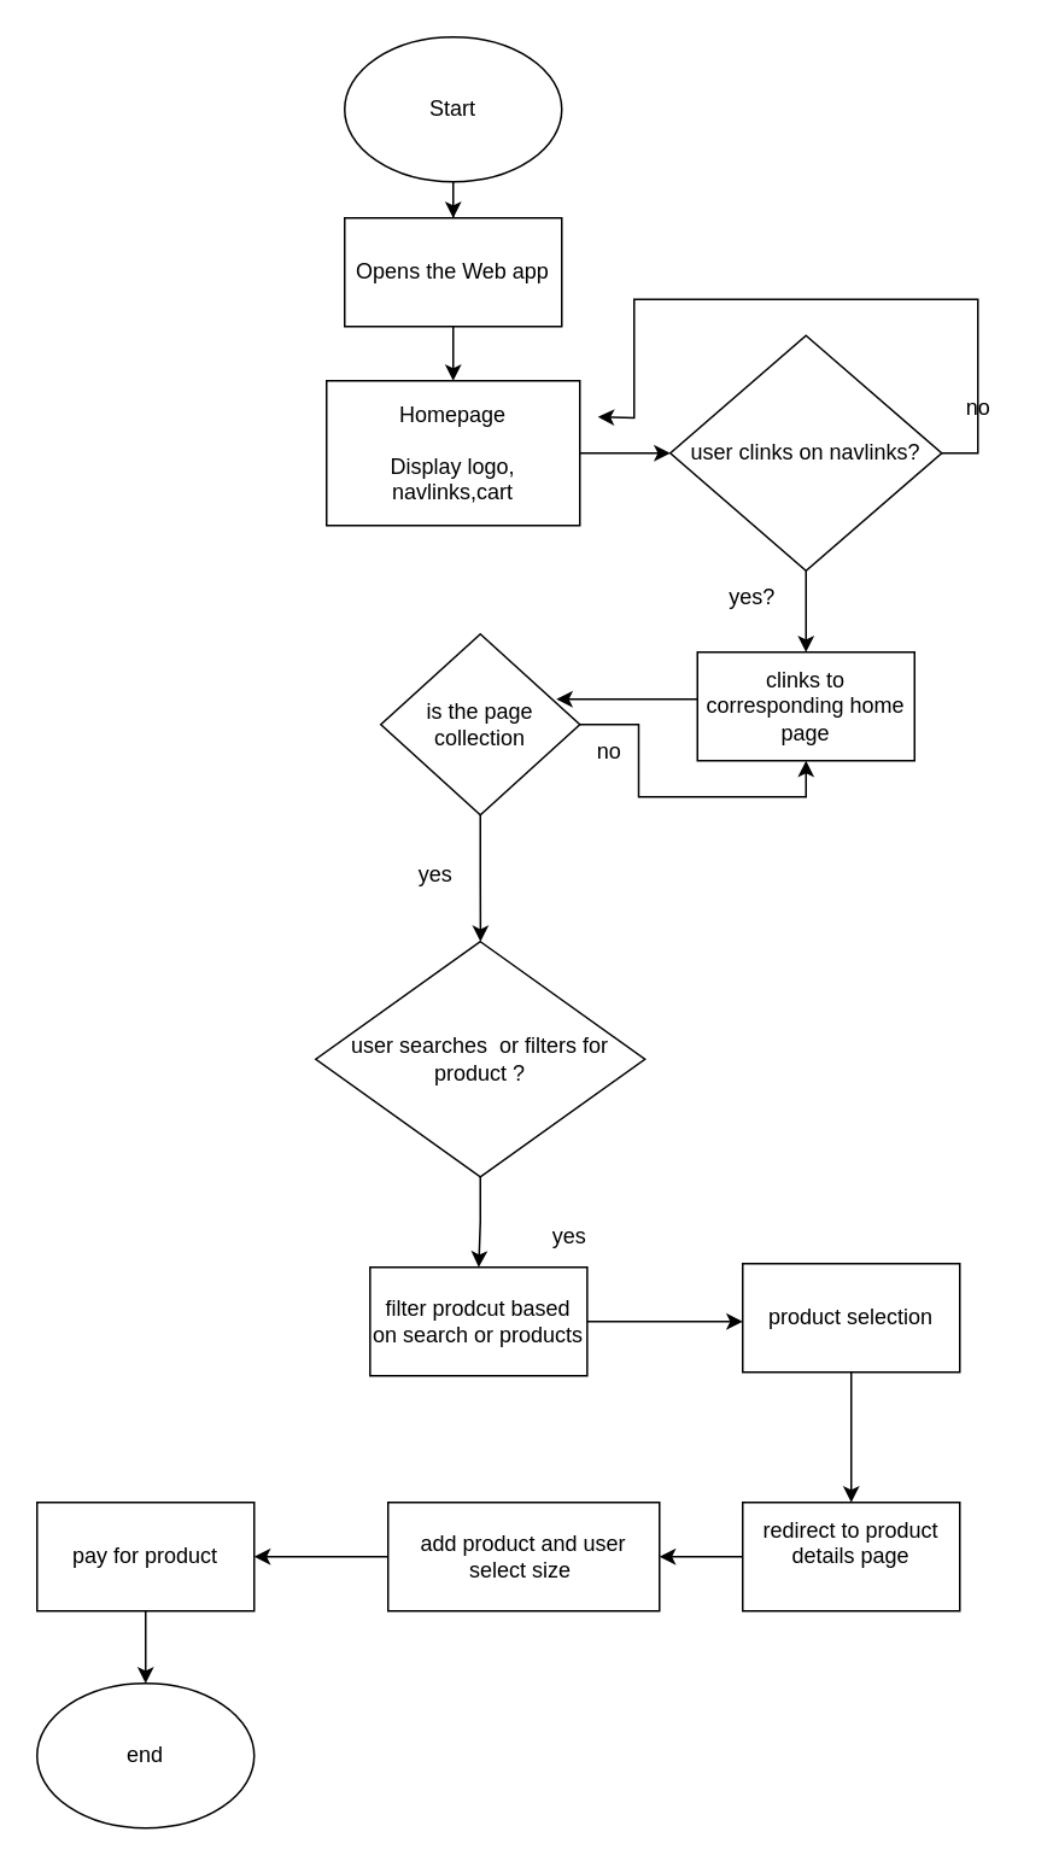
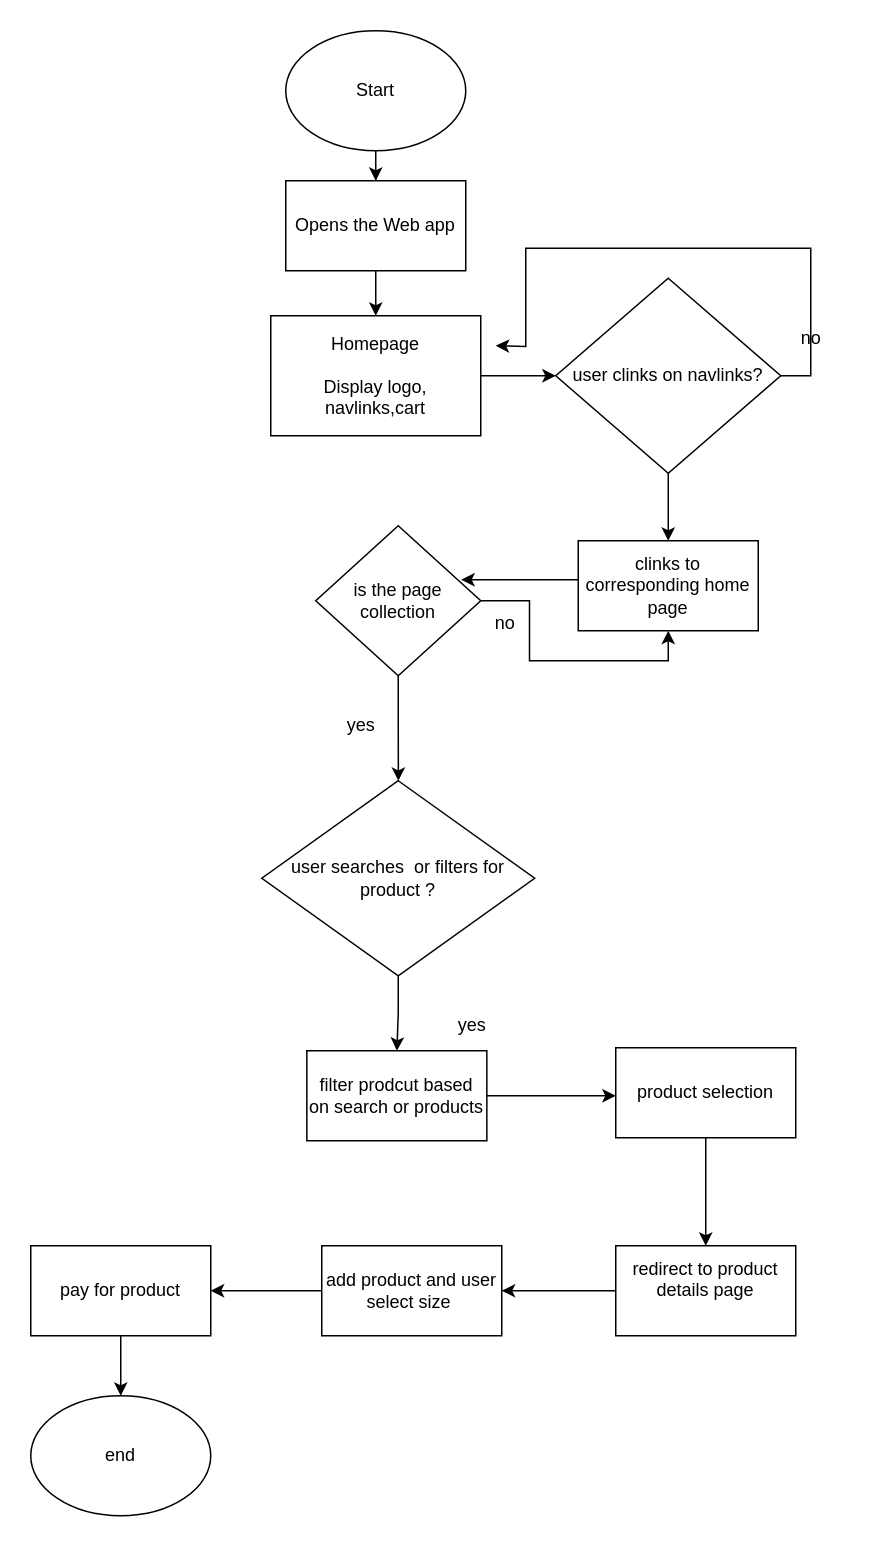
  <mxCell id="0" />
  <mxCell id="1" parent="0" />
  <mxCell id="2" style="edgeStyle=orthogonalEdgeStyle;rounded=0;orthogonalLoop=1;jettySize=auto;html=1;exitX=0.5;exitY=1;exitDx=0;exitDy=0;" edge="1" parent="1" source="3" target="5"><mxGeometry relative="1" as="geometry"><mxPoint x="250" y="150" as="targetPoint" /></mxGeometry></mxCell>
  <mxCell id="3" value="Start" style="ellipse;whiteSpace=wrap;html=1;" vertex="1" parent="1"><mxGeometry x="190" y="20" width="120" height="80" as="geometry" /></mxCell>
  <mxCell id="4" style="edgeStyle=orthogonalEdgeStyle;rounded=0;orthogonalLoop=1;jettySize=auto;html=1;" edge="1" parent="1" source="5" target="7"><mxGeometry relative="1" as="geometry"><mxPoint x="250" y="240" as="targetPoint" /></mxGeometry></mxCell>
  <mxCell id="5" value="Opens the Web app" style="rounded=0;whiteSpace=wrap;html=1;" vertex="1" parent="1"><mxGeometry x="190" y="120" width="120" height="60" as="geometry" /></mxCell>
  <mxCell id="6" style="edgeStyle=orthogonalEdgeStyle;rounded=0;orthogonalLoop=1;jettySize=auto;html=1;" edge="1" parent="1" source="7" target="10"><mxGeometry relative="1" as="geometry"><mxPoint x="410" y="240" as="targetPoint" /></mxGeometry></mxCell>
  <mxCell id="7" value="Homepage&lt;div&gt;&lt;br&gt;&lt;/div&gt;&lt;div&gt;Display logo, navlinks,cart&lt;/div&gt;" style="rounded=0;whiteSpace=wrap;html=1;" vertex="1" parent="1"><mxGeometry x="180" y="210" width="140" height="80" as="geometry" /></mxCell>
  <mxCell id="8" style="edgeStyle=orthogonalEdgeStyle;rounded=0;orthogonalLoop=1;jettySize=auto;html=1;exitX=1;exitY=0.5;exitDx=0;exitDy=0;" edge="1" parent="1" source="10"><mxGeometry relative="1" as="geometry"><mxPoint x="330" y="230" as="targetPoint" /></mxGeometry></mxCell>
  <mxCell id="9" style="edgeStyle=orthogonalEdgeStyle;rounded=0;orthogonalLoop=1;jettySize=auto;html=1;exitX=0.5;exitY=1;exitDx=0;exitDy=0;" edge="1" parent="1" source="10"><mxGeometry relative="1" as="geometry"><mxPoint x="445" y="360" as="targetPoint" /></mxGeometry></mxCell>
  <mxCell id="10" value="user clinks on navlinks?" style="rhombus;whiteSpace=wrap;html=1;" vertex="1" parent="1"><mxGeometry x="370" y="185" width="150" height="130" as="geometry" /></mxCell>
- <mxCell id="11" value="yes?" style="text;html=1;align=center;verticalAlign=middle;resizable=0;points=[];autosize=1;strokeColor=none;fillColor=none;" vertex="1" parent="1"><mxGeometry x="390" y="315" width="50" height="30" as="geometry" /></mxCell>
  <mxCell id="12" value="no" style="text;html=1;align=center;verticalAlign=middle;resizable=0;points=[];autosize=1;strokeColor=none;fillColor=none;" vertex="1" parent="1"><mxGeometry x="520" y="210" width="40" height="30" as="geometry" /></mxCell>
  <mxCell id="13" style="edgeStyle=orthogonalEdgeStyle;rounded=0;orthogonalLoop=1;jettySize=auto;html=1;entryX=0.882;entryY=0.36;entryDx=0;entryDy=0;entryPerimeter=0;" edge="1" parent="1" source="14" target="17"><mxGeometry relative="1" as="geometry"><mxPoint x="330" y="390" as="targetPoint" /><Array as="points"><mxPoint x="380" y="386" /><mxPoint x="380" y="386" /></Array></mxGeometry></mxCell>
  <mxCell id="14" value="clinks to corresponding home page" style="rounded=0;whiteSpace=wrap;html=1;" vertex="1" parent="1"><mxGeometry x="385" y="360" width="120" height="60" as="geometry" /></mxCell>
  <mxCell id="15" style="edgeStyle=orthogonalEdgeStyle;rounded=0;orthogonalLoop=1;jettySize=auto;html=1;entryX=0.5;entryY=1;entryDx=0;entryDy=0;" edge="1" parent="1" source="17" target="14"><mxGeometry relative="1" as="geometry"><mxPoint x="110" y="400" as="targetPoint" /></mxGeometry></mxCell>
  <mxCell id="16" style="edgeStyle=orthogonalEdgeStyle;rounded=0;orthogonalLoop=1;jettySize=auto;html=1;exitX=0.5;exitY=1;exitDx=0;exitDy=0;" edge="1" parent="1" source="17" target="21"><mxGeometry relative="1" as="geometry"><mxPoint x="265" y="500" as="targetPoint" /></mxGeometry></mxCell>
  <mxCell id="17" value="is the page collection" style="rhombus;whiteSpace=wrap;html=1;" vertex="1" parent="1"><mxGeometry x="210" y="350" width="110" height="100" as="geometry" /></mxCell>
  <mxCell id="18" value="no" style="text;html=1;align=center;verticalAlign=middle;resizable=0;points=[];autosize=1;strokeColor=none;fillColor=none;" vertex="1" parent="1"><mxGeometry x="315.94" y="400" width="40" height="30" as="geometry" /></mxCell>
  <mxCell id="19" value="yes" style="text;html=1;align=center;verticalAlign=middle;resizable=0;points=[];autosize=1;strokeColor=none;fillColor=none;" vertex="1" parent="1"><mxGeometry x="220" y="468" width="40" height="30" as="geometry" /></mxCell>
  <mxCell id="20" style="edgeStyle=orthogonalEdgeStyle;rounded=0;orthogonalLoop=1;jettySize=auto;html=1;exitX=0.5;exitY=1;exitDx=0;exitDy=0;" edge="1" parent="1" source="21" target="24"><mxGeometry relative="1" as="geometry"><mxPoint x="289.06" y="710" as="targetPoint" /></mxGeometry></mxCell>
  <mxCell id="21" value="user searches&amp;nbsp; or filters for product ?" style="rhombus;whiteSpace=wrap;html=1;" vertex="1" parent="1"><mxGeometry x="174.06" y="520" width="181.88" height="130" as="geometry" /></mxCell>
  <mxCell id="22" value="yes" style="text;html=1;align=center;verticalAlign=middle;resizable=0;points=[];autosize=1;strokeColor=none;fillColor=none;" vertex="1" parent="1"><mxGeometry x="294.06" y="668" width="40" height="30" as="geometry" /></mxCell>
  <mxCell id="23" style="edgeStyle=orthogonalEdgeStyle;rounded=0;orthogonalLoop=1;jettySize=auto;html=1;" edge="1" parent="1" source="24"><mxGeometry relative="1" as="geometry"><mxPoint x="410" y="730" as="targetPoint" /></mxGeometry></mxCell>
  <mxCell id="24" value="filter prodcut based on search or products" style="rounded=0;whiteSpace=wrap;html=1;" vertex="1" parent="1"><mxGeometry x="204.06" y="700" width="120" height="60" as="geometry" /></mxCell>
  <mxCell id="25" style="edgeStyle=orthogonalEdgeStyle;rounded=0;orthogonalLoop=1;jettySize=auto;html=1;" edge="1" parent="1" source="26" target="28"><mxGeometry relative="1" as="geometry"><mxPoint x="470" y="860" as="targetPoint" /></mxGeometry></mxCell>
  <mxCell id="26" value="product selection" style="rounded=0;whiteSpace=wrap;html=1;" vertex="1" parent="1"><mxGeometry x="410" y="698" width="120" height="60" as="geometry" /></mxCell>
  <mxCell id="27" style="edgeStyle=orthogonalEdgeStyle;rounded=0;orthogonalLoop=1;jettySize=auto;html=1;" edge="1" parent="1" source="28" target="30"><mxGeometry relative="1" as="geometry"><mxPoint x="330" y="860" as="targetPoint" /></mxGeometry></mxCell>
  <mxCell id="28" value="redirect to product details page&lt;div&gt;&lt;br&gt;&lt;/div&gt;" style="rounded=0;whiteSpace=wrap;html=1;" vertex="1" parent="1"><mxGeometry x="410" y="830" width="120" height="60" as="geometry" /></mxCell>
  <mxCell id="29" style="edgeStyle=orthogonalEdgeStyle;rounded=0;orthogonalLoop=1;jettySize=auto;html=1;" edge="1" parent="1" source="30" target="32"><mxGeometry relative="1" as="geometry"><mxPoint x="150" y="860" as="targetPoint" /></mxGeometry></mxCell>
- <mxCell id="30" value="add product and user select size&amp;nbsp;" style="rounded=0;whiteSpace=wrap;html=1;" vertex="1" parent="1"><mxGeometry x="214" y="830" width="150" height="60" as="geometry" /></mxCell>
+ <mxCell id="30" value="add product and user select size&amp;nbsp;" style="rounded=0;whiteSpace=wrap;html=1;" vertex="1" parent="1"><mxGeometry x="214" y="830" width="120" height="60" as="geometry" /></mxCell>
  <mxCell id="31" style="edgeStyle=orthogonalEdgeStyle;rounded=0;orthogonalLoop=1;jettySize=auto;html=1;" edge="1" parent="1" source="32" target="33"><mxGeometry relative="1" as="geometry"><mxPoint x="80" y="940" as="targetPoint" /></mxGeometry></mxCell>
  <mxCell id="32" value="pay for product" style="rounded=0;whiteSpace=wrap;html=1;" vertex="1" parent="1"><mxGeometry x="20" y="830" width="120" height="60" as="geometry" /></mxCell>
  <mxCell id="33" value="end" style="ellipse;whiteSpace=wrap;html=1;" vertex="1" parent="1"><mxGeometry x="20" y="930" width="120" height="80" as="geometry" /></mxCell>
